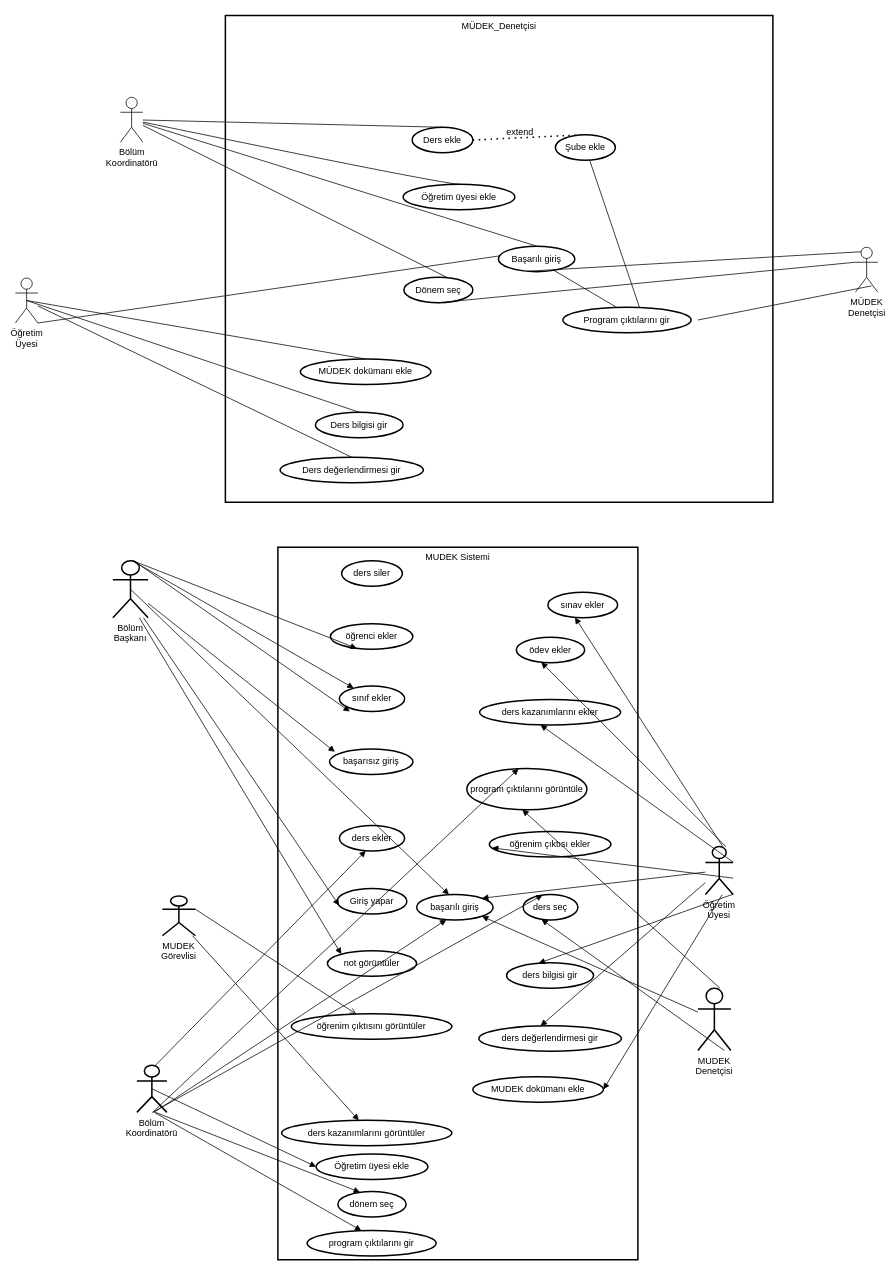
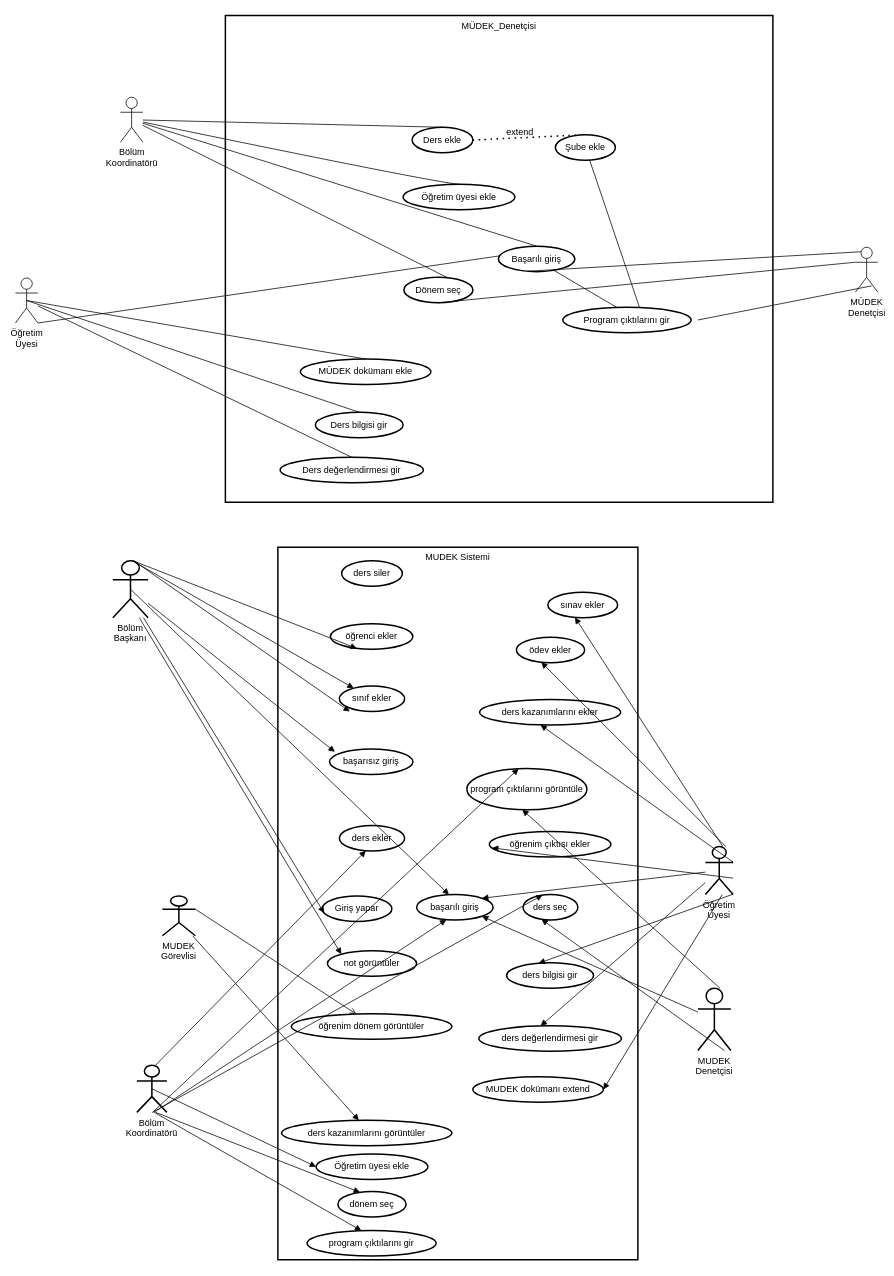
  <mxCell id="0" />
  <mxCell id="1" parent="0" />
  <mxCell id="2" value="MUDEK Sistemi" style="whiteSpace=wrap;strokeWidth=2;verticalAlign=top;" parent="1" vertex="1"><mxGeometry x="370" y="729" width="480" height="950" as="geometry" /></mxCell>
  <mxCell id="3" value="ders ekler" style="rounded=1;absoluteArcSize=1;arcSize=14;whiteSpace=wrap;strokeWidth=2;shape=ellipse;perimeter=ellipsePerimeter;html=1;" parent="1" vertex="1"><mxGeometry x="452" y="1100" width="87" height="34" as="geometry" /></mxCell>
  <mxCell id="4" value="ders siler" style="rounded=1;absoluteArcSize=1;arcSize=14;whiteSpace=wrap;strokeWidth=2;shape=ellipse;perimeter=ellipsePerimeter;html=1;" parent="1" vertex="1"><mxGeometry x="455" y="747" width="81" height="34" as="geometry" /></mxCell>
  <mxCell id="5" value="öğrenci ekler" style="rounded=1;absoluteArcSize=1;arcSize=14;whiteSpace=wrap;strokeWidth=2;shape=ellipse;perimeter=ellipsePerimeter;html=1;" parent="1" vertex="1"><mxGeometry x="440" y="831" width="110" height="34" as="geometry" /></mxCell>
  <mxCell id="6" value="sınıf ekler" style="rounded=1;absoluteArcSize=1;arcSize=14;whiteSpace=wrap;strokeWidth=2;shape=ellipse;perimeter=ellipsePerimeter;html=1;" parent="1" vertex="1"><mxGeometry x="452" y="914" width="87" height="34" as="geometry" /></mxCell>
  <mxCell id="7" value="başarılı giriş" style="rounded=1;absoluteArcSize=1;arcSize=14;whiteSpace=wrap;strokeWidth=2;shape=ellipse;perimeter=ellipsePerimeter;html=1;" parent="1" vertex="1"><mxGeometry x="555" y="1192" width="102" height="34" as="geometry" /></mxCell>
  <mxCell id="8" value="başarısız giriş" style="rounded=1;absoluteArcSize=1;arcSize=14;whiteSpace=wrap;strokeWidth=2;shape=ellipse;perimeter=ellipsePerimeter;html=1;" parent="1" vertex="1"><mxGeometry x="439" y="998" width="111" height="34" as="geometry" /></mxCell>
- <mxCell id="9" value="Giriş yapar" style="rounded=1;absoluteArcSize=1;arcSize=14;whiteSpace=wrap;strokeWidth=2;shape=ellipse;perimeter=ellipsePerimeter;html=1;" parent="1" vertex="1"><mxGeometry x="449" y="1184" width="93" height="34" as="geometry" /></mxCell>
+ <mxCell id="9" value="Giriş yapar" style="rounded=1;absoluteArcSize=1;arcSize=14;whiteSpace=wrap;strokeWidth=2;shape=ellipse;perimeter=ellipsePerimeter;html=1;" parent="1" vertex="1"><mxGeometry x="429" y="1194" width="93" height="34" as="geometry" /></mxCell>
  <mxCell id="10" value="not görüntüler" style="rounded=1;absoluteArcSize=1;arcSize=14;whiteSpace=wrap;strokeWidth=2;shape=ellipse;perimeter=ellipsePerimeter;html=1;" parent="1" vertex="1"><mxGeometry x="436" y="1267" width="119" height="34" as="geometry" /></mxCell>
  <mxCell id="11" value="sınav ekler" style="rounded=1;absoluteArcSize=1;arcSize=14;whiteSpace=wrap;strokeWidth=2;shape=ellipse;perimeter=ellipsePerimeter;html=1;" parent="1" vertex="1"><mxGeometry x="730" y="789" width="93" height="34" as="geometry" /></mxCell>
  <mxCell id="12" value="ödev ekler" style="rounded=1;absoluteArcSize=1;arcSize=14;whiteSpace=wrap;strokeWidth=2;shape=ellipse;perimeter=ellipsePerimeter;html=1;" parent="1" vertex="1"><mxGeometry x="688" y="849" width="91" height="34" as="geometry" /></mxCell>
  <mxCell id="13" value="ders kazanımlarını ekler" style="rounded=1;absoluteArcSize=1;arcSize=14;whiteSpace=wrap;strokeWidth=2;shape=ellipse;perimeter=ellipsePerimeter;html=1;" parent="1" vertex="1"><mxGeometry x="639" y="932" width="188" height="34" as="geometry" /></mxCell>
  <mxCell id="14" value="öğrenim çıktısı ekler" style="rounded=1;absoluteArcSize=1;arcSize=14;whiteSpace=wrap;strokeWidth=2;shape=ellipse;perimeter=ellipsePerimeter;html=1;" parent="1" vertex="1"><mxGeometry x="652" y="1108" width="162" height="34" as="geometry" /></mxCell>
- <mxCell id="15" value="öğrenim çıktısını görüntüler" style="rounded=1;absoluteArcSize=1;arcSize=14;whiteSpace=wrap;strokeWidth=2;shape=ellipse;perimeter=ellipsePerimeter;html=1;" parent="1" vertex="1"><mxGeometry x="388" y="1351" width="214" height="34" as="geometry" /></mxCell>
+ <mxCell id="15" value="öğrenim dönem görüntüler" style="rounded=1;absoluteArcSize=1;arcSize=14;whiteSpace=wrap;strokeWidth=2;shape=ellipse;perimeter=ellipsePerimeter;html=1;" parent="1" vertex="1"><mxGeometry x="388" y="1351" width="214" height="34" as="geometry" /></mxCell>
  <mxCell id="16" value="ders kazanımlarını görüntüler" style="rounded=1;absoluteArcSize=1;arcSize=14;whiteSpace=wrap;strokeWidth=2;shape=ellipse;perimeter=ellipsePerimeter;html=1;" parent="1" vertex="1"><mxGeometry x="375" y="1493" width="227" height="34" as="geometry" /></mxCell>
  <mxCell id="17" value="Öğretim üyesi ekle" style="rounded=1;absoluteArcSize=1;arcSize=14;whiteSpace=wrap;strokeWidth=2;shape=ellipse;perimeter=ellipsePerimeter;html=1;" parent="1" vertex="1"><mxGeometry x="421" y="1538" width="149" height="34" as="geometry" /></mxCell>
  <mxCell id="18" value="dönem seç" style="rounded=1;absoluteArcSize=1;arcSize=14;whiteSpace=wrap;strokeWidth=2;shape=ellipse;perimeter=ellipsePerimeter;html=1;" parent="1" vertex="1"><mxGeometry x="450" y="1588" width="91" height="34" as="geometry" /></mxCell>
  <mxCell id="19" value="program çıktılarını gir" style="rounded=1;absoluteArcSize=1;arcSize=14;whiteSpace=wrap;strokeWidth=2;shape=ellipse;perimeter=ellipsePerimeter;html=1;" parent="1" vertex="1"><mxGeometry x="409" y="1640" width="172" height="34" as="geometry" /></mxCell>
  <mxCell id="20" value="ders bilgisi gir" style="rounded=1;absoluteArcSize=1;arcSize=14;whiteSpace=wrap;strokeWidth=2;shape=ellipse;perimeter=ellipsePerimeter;html=1;" parent="1" vertex="1"><mxGeometry x="675" y="1283" width="116" height="34" as="geometry" /></mxCell>
  <mxCell id="21" value="ders değerlendirmesi gir" style="rounded=1;absoluteArcSize=1;arcSize=14;whiteSpace=wrap;strokeWidth=2;shape=ellipse;perimeter=ellipsePerimeter;html=1;" parent="1" vertex="1"><mxGeometry x="638" y="1367" width="190" height="34" as="geometry" /></mxCell>
  <mxCell id="22" value="program çıktılarını görüntüle" style="rounded=1;absoluteArcSize=1;arcSize=14;whiteSpace=wrap;strokeWidth=2;shape=ellipse;perimeter=ellipsePerimeter;html=1;" parent="1" vertex="1"><mxGeometry x="622" y="1024" width="160" height="55" as="geometry" /></mxCell>
  <mxCell id="23" value="ders seç" style="rounded=1;absoluteArcSize=1;arcSize=14;whiteSpace=wrap;strokeWidth=2;shape=ellipse;perimeter=ellipsePerimeter;html=1;" parent="1" vertex="1"><mxGeometry x="697" y="1192" width="73" height="34" as="geometry" /></mxCell>
- <mxCell id="24" value="MUDEK dokümanı ekle" style="rounded=1;absoluteArcSize=1;arcSize=14;whiteSpace=wrap;strokeWidth=2;shape=ellipse;perimeter=ellipsePerimeter;html=1;" parent="1" vertex="1"><mxGeometry x="630" y="1435" width="174" height="34" as="geometry" /></mxCell>
+ <mxCell id="24" value="MUDEK dokümanı extend" style="rounded=1;absoluteArcSize=1;arcSize=14;whiteSpace=wrap;strokeWidth=2;shape=ellipse;perimeter=ellipsePerimeter;html=1;" parent="1" vertex="1"><mxGeometry x="630" y="1435" width="174" height="34" as="geometry" /></mxCell>
  <mxCell id="25" value="Bölüm Başkanı" style="whiteSpace=wrap;strokeWidth=2;shape=umlActor;verticalLabelPosition=bottom;verticalAlign=top;html=1;outlineConnect=0;" parent="1" vertex="1"><mxGeometry x="150" y="747" width="47" height="76" as="geometry" /></mxCell>
  <mxCell id="26" value="Öğretim Üyesi" style="whiteSpace=wrap;strokeWidth=2;shape=umlActor;verticalLabelPosition=bottom;verticalAlign=top;html=1;outlineConnect=0;" parent="1" vertex="1"><mxGeometry x="940" y="1128" width="37" height="64" as="geometry" /></mxCell>
  <mxCell id="27" value="MUDEK Görevlisi" style="whiteSpace=wrap;strokeWidth=2;shape=umlActor;verticalLabelPosition=bottom;verticalAlign=top;html=1;outlineConnect=0;" parent="1" vertex="1"><mxGeometry x="216" y="1194" width="44" height="53" as="geometry" /></mxCell>
  <mxCell id="28" value="Bölüm Koordinatörü" style="whiteSpace=wrap;strokeWidth=2;shape=umlActor;verticalLabelPosition=bottom;verticalAlign=top;html=1;outlineConnect=0;" parent="1" vertex="1"><mxGeometry x="182" y="1419.5" width="40" height="63" as="geometry" /></mxCell>
  <mxCell id="29" value="MUDEK Denetçisi" style="whiteSpace=wrap;strokeWidth=2;shape=umlActor;verticalLabelPosition=bottom;verticalAlign=top;html=1;outlineConnect=0;" parent="1" vertex="1"><mxGeometry x="930" y="1317" width="44" height="83" as="geometry" /></mxCell>
  <mxCell id="30" value="" style="startArrow=none;endArrow=block;exitX=0.554;exitY=-0.007;rounded=0;" parent="1" source="25" target="6" edge="1"><mxGeometry relative="1" as="geometry" /></mxCell>
  <mxCell id="31" value="" style="startArrow=none;endArrow=block;exitX=0.571;exitY=-0.007;entryX=0.313;entryY=0.983;rounded=0;" parent="1" source="25" target="5" edge="1"><mxGeometry relative="1" as="geometry" /></mxCell>
  <mxCell id="32" value="" style="startArrow=none;endArrow=block;exitX=0.592;exitY=-0.007;rounded=0;" parent="1" source="25" edge="1"><mxGeometry relative="1" as="geometry"><mxPoint x="466" y="948" as="targetPoint" /></mxGeometry></mxCell>
  <mxCell id="33" value="" style="startArrow=none;endArrow=block;exitX=0.5;exitY=0.5;entryX=0.418;entryY=-0.012;rounded=0;exitDx=0;exitDy=0;exitPerimeter=0;" parent="1" source="25" target="7" edge="1"><mxGeometry relative="1" as="geometry" /></mxCell>
  <mxCell id="34" value="" style="startArrow=none;endArrow=block;entryX=0.063;entryY=0.112;rounded=0;entryDx=0;entryDy=0;entryPerimeter=0;" parent="1" source="25" target="8" edge="1"><mxGeometry relative="1" as="geometry" /></mxCell>
  <mxCell id="35" value="" style="startArrow=none;endArrow=block;exitX=0.856;exitY=0.983;entryX=-0.002;entryY=0.68;rounded=0;" parent="1" source="25" target="9" edge="1"><mxGeometry relative="1" as="geometry" /></mxCell>
  <mxCell id="36" value="" style="startArrow=none;endArrow=block;exitX=0.742;exitY=0.983;entryX=0.049;entryY=0.007;rounded=0;" parent="1" source="25" target="10" edge="1"><mxGeometry relative="1" as="geometry" /></mxCell>
  <mxCell id="37" value="" style="startArrow=none;endArrow=block;exitX=0.627;exitY=-0.002;entryX=0.388;entryY=0.993;rounded=0;" parent="1" source="26" target="11" edge="1"><mxGeometry relative="1" as="geometry" /></mxCell>
  <mxCell id="38" value="" style="startArrow=none;endArrow=block;exitX=0.738;exitY=-0.002;entryX=0.367;entryY=0.983;rounded=0;" parent="1" source="26" target="12" edge="1"><mxGeometry relative="1" as="geometry" /></mxCell>
  <mxCell id="39" value="" style="startArrow=none;endArrow=block;exitX=0.994;exitY=0.328;entryX=0.426;entryY=1.002;rounded=0;" parent="1" source="26" target="13" edge="1"><mxGeometry relative="1" as="geometry" /></mxCell>
  <mxCell id="40" value="" style="startArrow=none;endArrow=block;exitX=0.994;exitY=0.657;entryX=0.001;entryY=0.665;rounded=0;" parent="1" source="26" target="14" edge="1"><mxGeometry relative="1" as="geometry" /></mxCell>
  <mxCell id="41" value="" style="startArrow=none;endArrow=open;exitX=1;exitY=0.333;entryX=0.4;entryY=-0.002;rounded=0;exitDx=0;exitDy=0;exitPerimeter=0;" parent="1" source="27" target="15" edge="1"><mxGeometry relative="1" as="geometry" /></mxCell>
  <mxCell id="42" value="" style="startArrow=none;endArrow=block;exitX=0.917;exitY=1.002;entryX=0.452;entryY=0.012;rounded=0;" parent="1" source="27" target="16" edge="1"><mxGeometry relative="1" as="geometry" /></mxCell>
  <mxCell id="43" value="" style="startArrow=none;endArrow=block;exitX=0.5;exitY=0.5;entryX=0;entryY=0.5;rounded=0;exitDx=0;exitDy=0;exitPerimeter=0;entryDx=0;entryDy=0;" parent="1" source="28" target="17" edge="1"><mxGeometry relative="1" as="geometry" /></mxCell>
  <mxCell id="44" value="" style="startArrow=none;endArrow=block;exitX=0.629;exitY=-0.012;entryX=0.401;entryY=0.988;rounded=0;" parent="1" source="28" target="3" edge="1"><mxGeometry relative="1" as="geometry" /></mxCell>
  <mxCell id="45" value="" style="startArrow=none;endArrow=block;exitX=0.618;exitY=0.978;entryX=0.308;entryY=-0.007;rounded=0;" parent="1" source="28" target="18" edge="1"><mxGeometry relative="1" as="geometry" /></mxCell>
  <mxCell id="46" value="" style="startArrow=none;endArrow=block;exitX=0.576;exitY=0.978;entryX=0.42;entryY=0.012;rounded=0;" parent="1" source="28" target="19" edge="1"><mxGeometry relative="1" as="geometry" /></mxCell>
  <mxCell id="47" value="" style="startArrow=none;endArrow=block;exitX=0.566;exitY=0.978;entryX=0.385;entryY=0.978;rounded=0;" parent="1" source="28" target="7" edge="1"><mxGeometry relative="1" as="geometry" /></mxCell>
  <mxCell id="48" value="" style="startArrow=none;endArrow=block;exitX=0.521;exitY=0.978;entryX=0.428;entryY=0.007;rounded=0;" parent="1" source="28" target="22" edge="1"><mxGeometry relative="1" as="geometry" /></mxCell>
  <mxCell id="49" value="" style="startArrow=none;endArrow=block;exitX=0.518;exitY=0.978;entryX=0.349;entryY=-0.012;rounded=0;" parent="1" source="28" target="23" edge="1"><mxGeometry relative="1" as="geometry" /></mxCell>
  <mxCell id="50" value="" style="startArrow=none;endArrow=block;exitX=0.994;exitY=0.987;entryX=0.364;entryY=0.012;rounded=0;" parent="1" source="26" target="20" edge="1"><mxGeometry relative="1" as="geometry" /></mxCell>
  <mxCell id="51" value="" style="startArrow=none;endArrow=block;entryX=0.432;entryY=0.002;rounded=0;" parent="1" source="26" target="21" edge="1"><mxGeometry relative="1" as="geometry"><mxPoint x="968" y="1713" as="sourcePoint" /></mxGeometry></mxCell>
  <mxCell id="52" value="" style="startArrow=none;endArrow=block;exitX=0.607;exitY=0.988;rounded=0;entryX=1;entryY=0.5;entryDx=0;entryDy=0;" parent="1" source="26" target="24" edge="1"><mxGeometry relative="1" as="geometry"><mxPoint x="501.229" y="2524" as="targetPoint" /></mxGeometry></mxCell>
  <mxCell id="53" value="" style="startArrow=none;endArrow=block;exitX=0.669;exitY=0.007;entryX=0.457;entryY=0.998;rounded=0;" parent="1" source="29" target="22" edge="1"><mxGeometry relative="1" as="geometry" /></mxCell>
  <mxCell id="54" value="" style="startArrow=none;endArrow=block;exitX=0.802;exitY=0.998;entryX=0.324;entryY=0.978;rounded=0;" parent="1" source="29" target="23" edge="1"><mxGeometry relative="1" as="geometry" /></mxCell>
  <mxCell id="55" value="MÜDEK_Denetçisi" style="whiteSpace=wrap;strokeWidth=2;verticalAlign=top;" parent="1" vertex="1"><mxGeometry x="300" y="20" width="730" height="649" as="geometry" /></mxCell>
  <mxCell id="56" value="Ders bilgisi gir" style="whiteSpace=wrap;strokeWidth=2;shape=ellipse;perimeter=ellipsePerimeter;html=1;" parent="1" vertex="1"><mxGeometry x="420" y="549" width="117" height="34" as="geometry" /></mxCell>
  <mxCell id="57" value="Ders değerlendirmesi gir" style="whiteSpace=wrap;strokeWidth=2;shape=ellipse;perimeter=ellipsePerimeter;html=1;" parent="1" vertex="1"><mxGeometry x="373" y="609" width="191" height="34" as="geometry" /></mxCell>
  <mxCell id="58" value="MÜDEK dokümanı ekle" style="whiteSpace=wrap;strokeWidth=2;shape=ellipse;perimeter=ellipsePerimeter;html=1;" parent="1" vertex="1"><mxGeometry x="400" y="478" width="174" height="34" as="geometry" /></mxCell>
  <mxCell id="59" value="Öğretim üyesi ekle" style="whiteSpace=wrap;strokeWidth=2;shape=ellipse;perimeter=ellipsePerimeter;html=1;" parent="1" vertex="1"><mxGeometry x="537" y="245" width="149" height="34" as="geometry" /></mxCell>
  <mxCell id="60" value="Ders ekle" style="whiteSpace=wrap;strokeWidth=2;shape=ellipse;perimeter=ellipsePerimeter;html=1;" parent="1" vertex="1"><mxGeometry x="549" y="169" width="81" height="34" as="geometry" /></mxCell>
  <mxCell id="61" value="Dönem seç" style="whiteSpace=wrap;strokeWidth=2;shape=ellipse;perimeter=ellipsePerimeter;html=1;" parent="1" vertex="1"><mxGeometry x="538" y="369" width="92" height="34" as="geometry" /></mxCell>
  <mxCell id="62" value="Program çıktılarını gir" style="whiteSpace=wrap;strokeWidth=2;shape=ellipse;perimeter=ellipsePerimeter;html=1;" parent="1" vertex="1"><mxGeometry x="750" y="409" width="171" height="34" as="geometry" /></mxCell>
  <mxCell id="63" value="Başarılı giriş" style="whiteSpace=wrap;strokeWidth=2;shape=ellipse;perimeter=ellipsePerimeter;html=1;" parent="1" vertex="1"><mxGeometry x="664" y="327.5" width="102" height="34" as="geometry" /></mxCell>
  <mxCell id="64" value="" style="curved=1;startArrow=none;endArrow=none;entryX=0.5;entryY=-0.01;rounded=0;html=1;" parent="1" source="79" target="59" edge="1"><mxGeometry relative="1" as="geometry"><Array as="points"><mxPoint x="581" y="243" /></Array><mxPoint x="810" y="211.527" as="sourcePoint" /></mxGeometry></mxCell>
  <mxCell id="65" value="" style="startArrow=none;endArrow=none;entryX=0.503;entryY=-0.01;rounded=0;html=1;" parent="1" source="79" target="60" edge="1"><mxGeometry relative="1" as="geometry"><mxPoint x="830.294" y="218" as="sourcePoint" /></mxGeometry></mxCell>
  <mxCell id="66" value="" style="curved=1;startArrow=none;endArrow=none;exitX=1;exitY=0.5;entryX=0.496;entryY=1.122e-7;rounded=0;dashed=1;html=1;dashPattern=1 3;strokeWidth=2;exitDx=0;exitDy=0;" parent="1" source="60" target="81" edge="1"><mxGeometry relative="1" as="geometry"><Array as="points" /></mxGeometry></mxCell>
  <mxCell id="67" value="" style="startArrow=none;endArrow=none;entryX=0.635;entryY=2.244e-7;rounded=0;html=1;" parent="1" source="79" target="61" edge="1"><mxGeometry relative="1" as="geometry"><mxPoint x="967" y="215.484" as="sourcePoint" /></mxGeometry></mxCell>
  <mxCell id="68" value="" style="startArrow=none;endArrow=none;entryX=0.599;entryY=1.122e-7;rounded=0;html=1;" parent="1" source="81" target="62" edge="1"><mxGeometry relative="1" as="geometry"><mxPoint x="951.618" y="218" as="sourcePoint" /></mxGeometry></mxCell>
  <mxCell id="69" value="" style="curved=1;startArrow=none;endArrow=none;entryX=0.505;entryY=-0.01;rounded=0;html=1;" parent="1" source="79" target="63" edge="1"><mxGeometry relative="1" as="geometry"><Array as="points" /><mxPoint x="888.488" y="218" as="sourcePoint" /></mxGeometry></mxCell>
  <mxCell id="70" value="" style="startArrow=none;endArrow=none;exitX=0;exitY=0.333;entryX=0.5;entryY=1;rounded=0;exitDx=0;exitDy=0;entryDx=0;entryDy=0;html=1;exitPerimeter=0;" parent="1" source="80" target="61" edge="1"><mxGeometry relative="1" as="geometry"><mxPoint x="638" y="689" as="sourcePoint" /></mxGeometry></mxCell>
  <mxCell id="71" value="" style="startArrow=none;endArrow=none;exitX=0.25;exitY=0.1;entryX=0.377;entryY=0.98;rounded=0;exitDx=0;exitDy=0;html=1;exitPerimeter=0;" parent="1" source="80" target="63" edge="1"><mxGeometry relative="1" as="geometry"><mxPoint x="672" y="689" as="sourcePoint" /></mxGeometry></mxCell>
  <mxCell id="72" value="" style="startArrow=none;endArrow=none;exitX=0.5;exitY=0.5;entryX=0.5;entryY=-0.01;rounded=0;exitDx=0;exitDy=0;exitPerimeter=0;html=1;" parent="1" source="78" target="56" edge="1"><mxGeometry relative="1" as="geometry"><mxPoint x="149" y="208.61" as="sourcePoint" /></mxGeometry></mxCell>
  <mxCell id="73" value="" style="startArrow=none;endArrow=none;entryX=0.499;entryY=-0.01;rounded=0;html=1;" parent="1" source="78" target="57" edge="1"><mxGeometry relative="1" as="geometry"><mxPoint x="162.194" y="218" as="sourcePoint" /></mxGeometry></mxCell>
  <mxCell id="74" value="" style="startArrow=none;endArrow=none;entryX=0.498;entryY=-0.01;rounded=0;exitX=0.5;exitY=0.5;exitDx=0;exitDy=0;exitPerimeter=0;html=1;" parent="1" source="78" target="58" edge="1"><mxGeometry relative="1" as="geometry"><mxPoint x="531" y="178.652" as="sourcePoint" /></mxGeometry></mxCell>
  <mxCell id="75" value="" style="startArrow=none;endArrow=none;entryX=0.003;entryY=0.359;rounded=0;html=1;exitX=1;exitY=1;exitDx=0;exitDy=0;exitPerimeter=0;" parent="1" source="78" target="63" edge="1"><mxGeometry relative="1" as="geometry"><mxPoint x="550" y="149" as="sourcePoint" /></mxGeometry></mxCell>
  <mxCell id="76" value="" style="startArrow=none;endArrow=none;exitX=0.743;exitY=0.98;entryX=0.42;entryY=1.122e-7;rounded=0;html=1;" parent="1" source="63" target="62" edge="1"><mxGeometry relative="1" as="geometry" /></mxCell>
  <mxCell id="77" value="" style="startArrow=none;endArrow=none;rounded=0;html=1;entryX=0.72;entryY=0.859;entryDx=0;entryDy=0;entryPerimeter=0;" parent="1" target="80" edge="1"><mxGeometry relative="1" as="geometry"><mxPoint x="710" y="709" as="targetPoint" /><mxPoint x="930" y="426" as="sourcePoint" /></mxGeometry></mxCell>
  <mxCell id="78" value="&lt;span style=&quot;text-wrap: wrap;&quot;&gt;Öğretim Üyesi&lt;/span&gt;" style="shape=umlActor;verticalLabelPosition=bottom;verticalAlign=top;html=1;outlineConnect=0;" parent="1" vertex="1"><mxGeometry x="20" y="370" width="30" height="60" as="geometry" /></mxCell>
  <mxCell id="79" value="&lt;span style=&quot;text-wrap: wrap;&quot;&gt;Bölüm Koordinatörü&lt;/span&gt;" style="shape=umlActor;verticalLabelPosition=bottom;verticalAlign=top;html=1;outlineConnect=0;" parent="1" vertex="1"><mxGeometry x="160" y="129" width="30" height="60" as="geometry" /></mxCell>
  <mxCell id="80" value="&lt;span style=&quot;text-wrap: wrap;&quot;&gt;MÜDEK Denetçisi&lt;/span&gt;" style="shape=umlActor;html=1;verticalLabelPosition=bottom;verticalAlign=top;align=center;" parent="1" vertex="1"><mxGeometry x="1140" y="329" width="30" height="60" as="geometry" /></mxCell>
  <mxCell id="81" value="Şube ekle" style="whiteSpace=wrap;strokeWidth=2;shape=ellipse;perimeter=ellipsePerimeter;html=1;" parent="1" vertex="1"><mxGeometry x="740" y="179" width="80" height="34" as="geometry" /></mxCell>
  <mxCell id="82" value="extend" style="text;html=1;align=center;verticalAlign=middle;whiteSpace=wrap;rounded=0;" parent="1" vertex="1"><mxGeometry x="663" y="161" width="60" height="30" as="geometry" /></mxCell>
  <mxCell id="83" value="" style="startArrow=none;endArrow=block;entryX=1;entryY=0;rounded=0;entryDx=0;entryDy=0;" edge="1" parent="1" source="26" target="7"><mxGeometry relative="1" as="geometry"><mxPoint x="987" y="1180" as="sourcePoint" /><mxPoint x="666" y="1140" as="targetPoint" /></mxGeometry></mxCell>
  <mxCell id="84" value="" style="startArrow=none;endArrow=block;entryX=1;entryY=1;rounded=0;entryDx=0;entryDy=0;" edge="1" parent="1" source="29" target="7"><mxGeometry relative="1" as="geometry"><mxPoint x="975" y="1410" as="sourcePoint" /><mxPoint x="731" y="1235" as="targetPoint" /></mxGeometry></mxCell>
